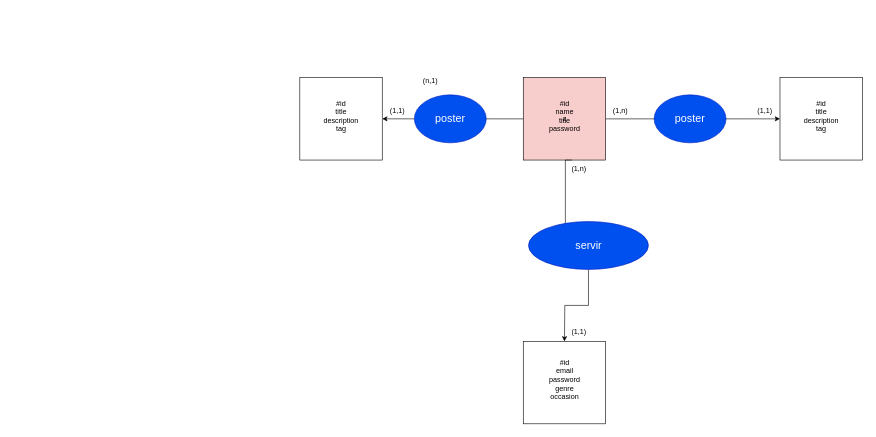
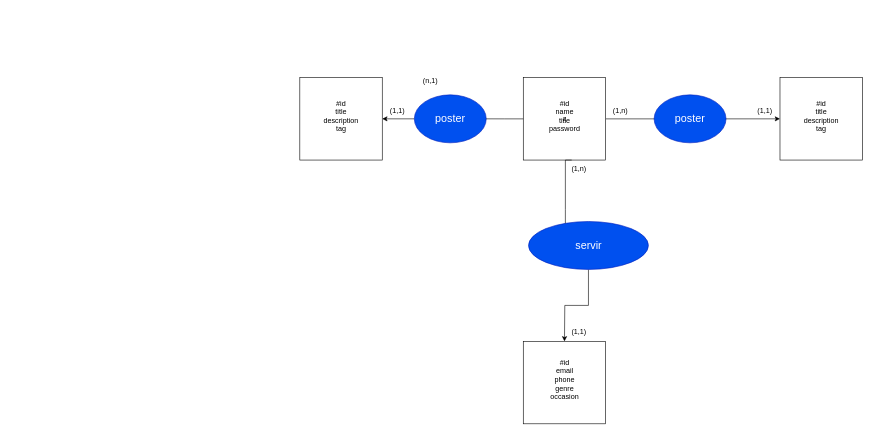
  <mxCell id="0" />
  <mxCell id="1" parent="0" />
  <mxCell id="2" style="edgeStyle=orthogonalEdgeStyle;rounded=0;orthogonalLoop=1;jettySize=auto;html=1;entryX=0;entryY=0.5;entryDx=0;entryDy=0;" parent="1" source="4" target="12" edge="1"><mxGeometry relative="1" as="geometry"><mxPoint x="1310" y="198" as="targetPoint" /></mxGeometry></mxCell>
  <mxCell id="3" style="edgeStyle=orthogonalEdgeStyle;rounded=0;orthogonalLoop=1;jettySize=auto;html=1;entryX=1;entryY=0.5;entryDx=0;entryDy=0;startArrow=none;" parent="1" source="19" target="17" edge="1"><mxGeometry relative="1" as="geometry" /></mxCell>
- <mxCell id="4" value="z" style="whiteSpace=wrap;html=1;aspect=fixed;fillColor=#f8cecc;" parent="1" vertex="1"><mxGeometry x="871.75" y="129" width="137.5" height="137.5" as="geometry" /></mxCell>
+ <mxCell id="4" value="z" style="whiteSpace=wrap;html=1;aspect=fixed;" parent="1" vertex="1"><mxGeometry x="871.75" y="129" width="137.5" height="137.5" as="geometry" /></mxCell>
  <mxCell id="5" value="" style="edgeStyle=orthogonalEdgeStyle;rounded=0;orthogonalLoop=1;jettySize=auto;html=1;" parent="1" edge="1"><mxGeometry relative="1" as="geometry"><mxPoint x="20" y="20" as="sourcePoint" /></mxGeometry></mxCell>
  <mxCell id="6" value="#id&lt;br&gt;name&lt;br&gt;title&lt;br&gt;password" style="text;html=1;strokeColor=none;fillColor=none;align=center;verticalAlign=middle;whiteSpace=wrap;rounded=0;" parent="1" vertex="1"><mxGeometry x="920.5" y="157.75" width="40" height="70" as="geometry" /></mxCell>
  <mxCell id="7" style="edgeStyle=orthogonalEdgeStyle;rounded=0;orthogonalLoop=1;jettySize=auto;html=1;startArrow=none;entryX=0.5;entryY=0;entryDx=0;entryDy=0;" parent="1" source="23" edge="1"><mxGeometry relative="1" as="geometry"><mxPoint x="930" y="269" as="sourcePoint" /><mxPoint x="940.5" y="569" as="targetPoint" /><Array as="points" /></mxGeometry></mxCell>
  <mxCell id="8" value="(1,n)" style="text;html=1;strokeColor=none;fillColor=none;align=center;verticalAlign=middle;whiteSpace=wrap;rounded=0;" parent="1" vertex="1"><mxGeometry x="940" y="266.5" width="50" height="30" as="geometry" /></mxCell>
  <mxCell id="9" value="" style="whiteSpace=wrap;html=1;aspect=fixed;" parent="1" vertex="1"><mxGeometry x="871.75" y="569" width="137.5" height="137.5" as="geometry" /></mxCell>
- <mxCell id="10" value="#id&lt;br&gt;email&lt;br&gt;password&lt;br&gt;genre&lt;br&gt;occasion" style="text;html=1;strokeColor=none;fillColor=none;align=center;verticalAlign=middle;whiteSpace=wrap;rounded=0;" parent="1" vertex="1"><mxGeometry x="920.5" y="597.75" width="40" height="70" as="geometry" /></mxCell>
+ <mxCell id="10" value="#id&lt;br&gt;email&lt;br&gt;phone&lt;br&gt;genre&lt;br&gt;occasion" style="text;html=1;strokeColor=none;fillColor=none;align=center;verticalAlign=middle;whiteSpace=wrap;rounded=0;" parent="1" vertex="1"><mxGeometry x="920.5" y="597.75" width="40" height="70" as="geometry" /></mxCell>
  <mxCell id="11" value="(1,1)" style="text;html=1;strokeColor=none;fillColor=none;align=center;verticalAlign=middle;whiteSpace=wrap;rounded=0;" parent="1" vertex="1"><mxGeometry x="940" y="539" width="50" height="30" as="geometry" /></mxCell>
  <mxCell id="12" value="" style="whiteSpace=wrap;html=1;aspect=fixed;" parent="1" vertex="1"><mxGeometry x="1300" y="129" width="137.5" height="137.5" as="geometry" /></mxCell>
  <mxCell id="13" value="#id&lt;br&gt;title&lt;br&gt;description&lt;br&gt;tag" style="text;html=1;strokeColor=none;fillColor=none;align=center;verticalAlign=middle;whiteSpace=wrap;rounded=0;" parent="1" vertex="1"><mxGeometry x="1348.75" y="157.75" width="40" height="70" as="geometry" /></mxCell>
  <mxCell id="14" value="&lt;font style=&quot;font-size: 18px&quot;&gt;poster&lt;/font&gt;" style="ellipse;whiteSpace=wrap;html=1;fillColor=#0050ef;strokeColor=#001DBC;fontColor=#ffffff;" parent="1" vertex="1"><mxGeometry x="1090" y="157.75" width="120" height="80" as="geometry" /></mxCell>
  <mxCell id="15" value="(1,n)" style="text;html=1;strokeColor=none;fillColor=none;align=center;verticalAlign=middle;whiteSpace=wrap;rounded=0;" parent="1" vertex="1"><mxGeometry x="1009.25" y="169" width="50" height="30" as="geometry" /></mxCell>
  <mxCell id="16" value="(1,1)" style="text;html=1;strokeColor=none;fillColor=none;align=center;verticalAlign=middle;whiteSpace=wrap;rounded=0;" parent="1" vertex="1"><mxGeometry x="1250" y="169" width="50" height="30" as="geometry" /></mxCell>
  <mxCell id="17" value="" style="whiteSpace=wrap;html=1;aspect=fixed;" parent="1" vertex="1"><mxGeometry x="499" y="129" width="137.5" height="137.5" as="geometry" /></mxCell>
  <mxCell id="18" value="#id&lt;br&gt;title&lt;br&gt;description&lt;br&gt;tag" style="text;html=1;strokeColor=none;fillColor=none;align=center;verticalAlign=middle;whiteSpace=wrap;rounded=0;" parent="1" vertex="1"><mxGeometry x="547.75" y="157.75" width="40" height="70" as="geometry" /></mxCell>
  <mxCell id="19" value="&lt;font style=&quot;font-size: 18px&quot;&gt;poster&lt;/font&gt;" style="ellipse;whiteSpace=wrap;html=1;fillColor=#0050ef;strokeColor=#001DBC;fontColor=#ffffff;" parent="1" vertex="1"><mxGeometry x="690" y="157.75" width="120" height="80" as="geometry" /></mxCell>
  <mxCell id="20" value="" style="edgeStyle=orthogonalEdgeStyle;rounded=0;orthogonalLoop=1;jettySize=auto;html=1;entryX=1;entryY=0.5;entryDx=0;entryDy=0;endArrow=none;" parent="1" source="4" target="19" edge="1"><mxGeometry relative="1" as="geometry"><mxPoint x="871.75" y="197.8" as="sourcePoint" /><mxPoint x="636.5" y="197.75" as="targetPoint" /></mxGeometry></mxCell>
  <mxCell id="21" value="(n,1)" style="text;html=1;strokeColor=none;fillColor=none;align=center;verticalAlign=middle;whiteSpace=wrap;rounded=0;" parent="1" vertex="1"><mxGeometry x="691.75" y="119" width="50" height="30" as="geometry" /></mxCell>
  <mxCell id="22" value="(1,1)" style="text;html=1;strokeColor=none;fillColor=none;align=center;verticalAlign=middle;whiteSpace=wrap;rounded=0;" parent="1" vertex="1"><mxGeometry x="637" y="169" width="50" height="30" as="geometry" /></mxCell>
  <mxCell id="23" value="&lt;font style=&quot;font-size: 18px&quot;&gt;servir&lt;/font&gt;" style="ellipse;whiteSpace=wrap;html=1;fillColor=#0050ef;strokeColor=#001DBC;fontColor=#ffffff;" parent="1" vertex="1"><mxGeometry x="880.5" y="369" width="200" height="80" as="geometry" /></mxCell>
  <mxCell id="24" value="" style="edgeStyle=orthogonalEdgeStyle;rounded=0;orthogonalLoop=1;jettySize=auto;html=1;endArrow=none;exitX=0.25;exitY=0;exitDx=0;exitDy=0;" parent="1" source="8" target="23" edge="1"><mxGeometry relative="1" as="geometry"><mxPoint x="930" y="269" as="sourcePoint" /><mxPoint x="930" y="559" as="targetPoint" /><Array as="points"><mxPoint x="942" y="349" /><mxPoint x="942" y="349" /></Array></mxGeometry></mxCell>
